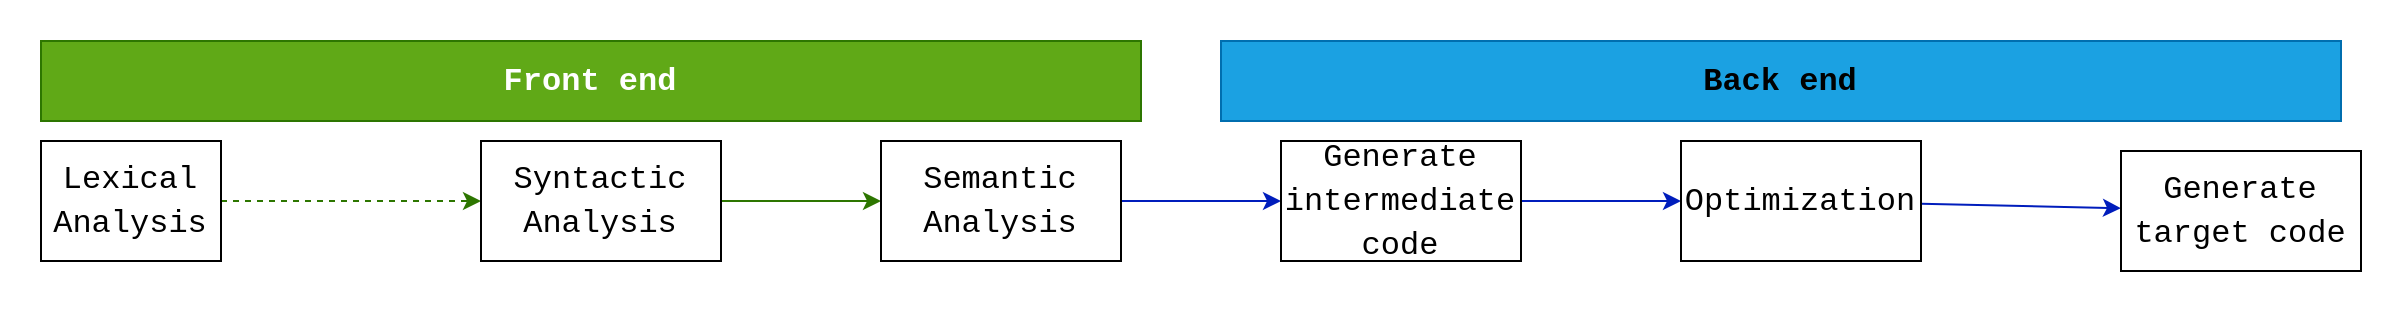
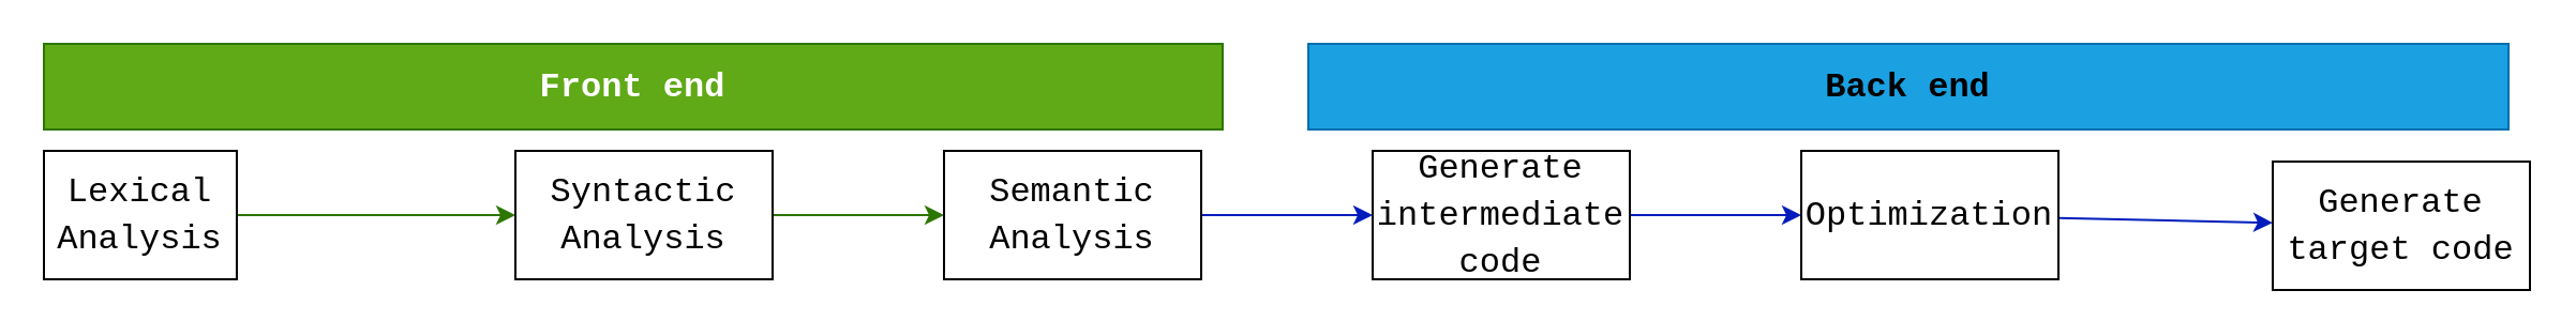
  <mxCell id="0" />
  <mxCell id="1" parent="0" />
- <mxCell id="2" value="" style="edgeStyle=none;html=1;fontColor=#f0f0f0;fillColor=#60a917;strokeColor=#2D7600;dashed=1;" edge="1" parent="1" source="3" target="5"><mxGeometry relative="1" as="geometry" /></mxCell>
+ <mxCell id="2" value="" style="edgeStyle=none;html=1;fontColor=#f0f0f0;fillColor=#60a917;strokeColor=#2D7600;" edge="1" parent="1" source="3" target="5"><mxGeometry relative="1" as="geometry" /></mxCell>
  <mxCell id="3" value="&lt;div style=&quot;font-family: consolas, &amp;quot;courier new&amp;quot;, monospace; font-size: 16px; line-height: 22px;&quot;&gt;Lexical Analysis&lt;/div&gt;" style="rounded=0;whiteSpace=wrap;html=1;" vertex="1" parent="1"><mxGeometry x="20" y="70" width="90" height="60" as="geometry" /></mxCell>
  <mxCell id="4" value="" style="edgeStyle=none;html=1;fontColor=#f0f0f0;fillColor=#60a917;strokeColor=#2D7600;" edge="1" parent="1" source="5" target="7"><mxGeometry relative="1" as="geometry" /></mxCell>
  <mxCell id="5" value="&lt;div style=&quot;font-family: &amp;quot;consolas&amp;quot; , &amp;quot;courier new&amp;quot; , monospace ; font-size: 16px ; line-height: 22px&quot;&gt;&lt;div style=&quot;font-family: consolas, &amp;quot;courier new&amp;quot;, monospace; line-height: 22px;&quot;&gt;&lt;div style=&quot;font-family: consolas, &amp;quot;courier new&amp;quot;, monospace; line-height: 22px;&quot;&gt;Syntactic Analysis&lt;/div&gt;&lt;/div&gt;&lt;/div&gt;" style="rounded=0;whiteSpace=wrap;html=1;" vertex="1" parent="1"><mxGeometry x="240" y="70" width="120" height="60" as="geometry" /></mxCell>
  <mxCell id="6" value="" style="edgeStyle=none;html=1;fontColor=#f0f0f0;fillColor=#0050ef;strokeColor=#001DBC;" edge="1" parent="1" source="7" target="9"><mxGeometry relative="1" as="geometry" /></mxCell>
  <mxCell id="7" value="&lt;div style=&quot;font-family: consolas, &amp;quot;courier new&amp;quot;, monospace; font-size: 16px; line-height: 22px;&quot;&gt;Semantic Analysis&lt;/div&gt;" style="whiteSpace=wrap;html=1;rounded=0;" vertex="1" parent="1"><mxGeometry x="440" y="70" width="120" height="60" as="geometry" /></mxCell>
  <mxCell id="8" value="" style="edgeStyle=none;html=1;fontColor=#f0f0f0;fillColor=#0050ef;strokeColor=#001DBC;" edge="1" parent="1" source="9" target="11"><mxGeometry relative="1" as="geometry" /></mxCell>
  <mxCell id="9" value="&lt;div style=&quot;font-family: consolas, &amp;quot;courier new&amp;quot;, monospace; font-size: 16px; line-height: 22px;&quot;&gt;Generate intermediate code&lt;/div&gt;" style="whiteSpace=wrap;html=1;rounded=0;" vertex="1" parent="1"><mxGeometry x="640" y="70" width="120" height="60" as="geometry" /></mxCell>
  <mxCell id="10" value="" style="edgeStyle=none;html=1;fontColor=#f0f0f0;fillColor=#0050ef;strokeColor=#001DBC;" edge="1" parent="1" source="11" target="12"><mxGeometry relative="1" as="geometry" /></mxCell>
  <mxCell id="11" value="&lt;div style=&quot;font-family: consolas, &amp;quot;courier new&amp;quot;, monospace; font-size: 16px; line-height: 22px;&quot;&gt;Optimization&lt;/div&gt;" style="whiteSpace=wrap;html=1;rounded=0;" vertex="1" parent="1"><mxGeometry x="840" y="70" width="120" height="60" as="geometry" /></mxCell>
  <mxCell id="12" value="&lt;div style=&quot;font-family: consolas, &amp;quot;courier new&amp;quot;, monospace; font-size: 16px; line-height: 22px;&quot;&gt;Generate target code&lt;/div&gt;" style="whiteSpace=wrap;html=1;rounded=0;" vertex="1" parent="1"><mxGeometry x="1060" y="75" width="120" height="60" as="geometry" /></mxCell>
  <mxCell id="13" value="&#10;&#10;&lt;div style=&quot;font-family: consolas, &amp;quot;courier new&amp;quot;, monospace; font-weight: normal; font-size: 16px; line-height: 22px;&quot;&gt;&lt;div&gt;&lt;span style=&quot;font-weight: bold;&quot;&gt;Front end&lt;/span&gt;&lt;/div&gt;&lt;/div&gt;&#10;&#10;" style="text;html=1;strokeColor=#2D7600;align=center;verticalAlign=middle;whiteSpace=wrap;rounded=0;fillColor=#60a917;fontColor=#FFFFFF;" vertex="1" parent="1"><mxGeometry x="20" y="20" width="550" height="40" as="geometry" /></mxCell>
  <mxCell id="14" value="&lt;div style=&quot;font-family: consolas, &amp;quot;courier new&amp;quot;, monospace; font-size: 16px; line-height: 22px;&quot;&gt;&lt;span style=&quot;font-weight: bold;&quot;&gt;Back end&lt;/span&gt;&lt;/div&gt;" style="text;html=1;strokeColor=#006EAF;fillColor=#1ba1e2;align=center;verticalAlign=middle;whiteSpace=wrap;rounded=0;" vertex="1" parent="1"><mxGeometry x="610" y="20" width="560" height="40" as="geometry" /></mxCell>
